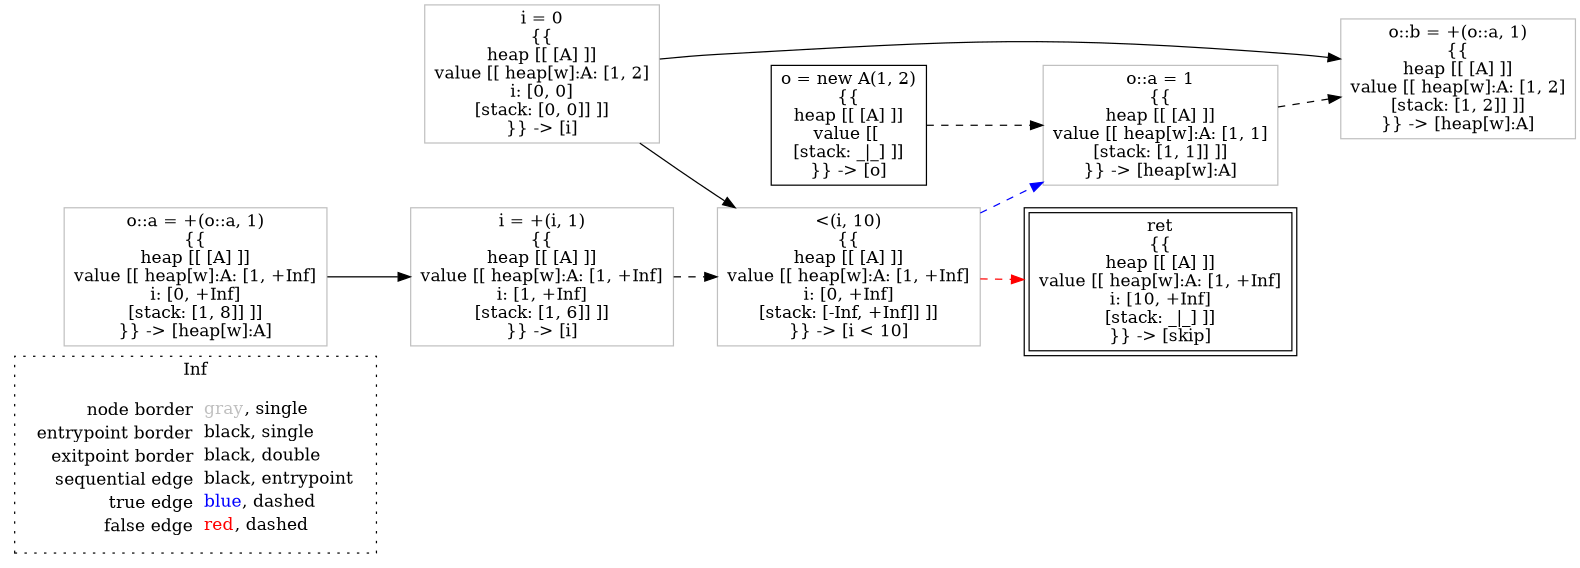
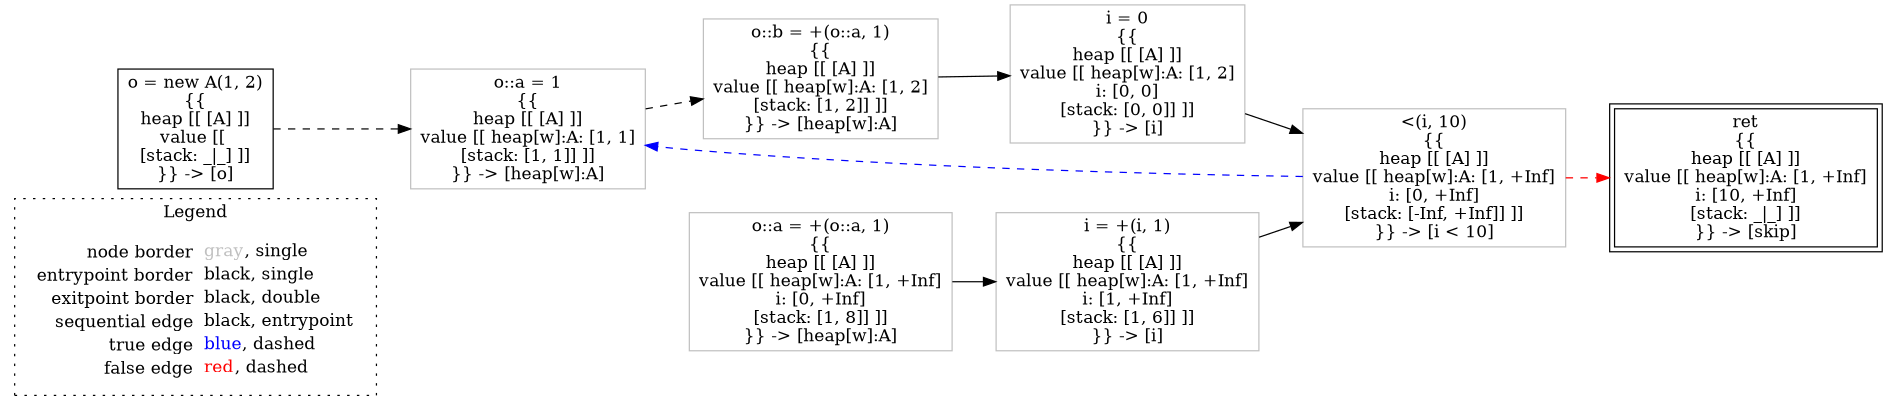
  digraph {
    rankdir=LR
    node [shape=rect color=gray]
    edge [color=black]
    n1 [label=<<table border="0" cellpadding="2" cellspacing="0" cellborder="0"><tr><td align="right">node border&nbsp;</td><td align="left"><font color="gray">gray</font>, single</td></tr><tr><td align="right">entrypoint border&nbsp;</td><td align="left"><font color="black">black</font>, single</td></tr><tr><td align="right">exitpoint border&nbsp;</td><td align="left"><font color="black">black</font>, double</td></tr><tr><td align="right">sequential edge&nbsp;</td><td align="left"><font color="black">black</font>, entrypoint</td></tr><tr><td align="right">true edge&nbsp;</td><td align="left"><font color="blue">blue</font>, dashed</td></tr><tr><td align="right">false edge&nbsp;</td><td align="left"><font color="red">red</font>, dashed</td></tr></table>> shape=plaintext color=""]
    n2 [color=black label=<o = new A(1, 2)<BR/>{{<BR/>heap [[ [A] ]]<BR/>value [[ <BR/>[stack: _|_] ]]<BR/>}} -&gt; [o]>]
    n3 [label=<o::a = 1<BR/>{{<BR/>heap [[ [A] ]]<BR/>value [[ heap[w]:A: [1, 1]<BR/>[stack: [1, 1]] ]]<BR/>}} -&gt; [heap[w]:A]>]
    n4 [label=<o::b = +(o::a, 1)<BR/>{{<BR/>heap [[ [A] ]]<BR/>value [[ heap[w]:A: [1, 2]<BR/>[stack: [1, 2]] ]]<BR/>}} -&gt; [heap[w]:A]>]
    n5 [label=<&lt;(i, 10)<BR/>{{<BR/>heap [[ [A] ]]<BR/>value [[ heap[w]:A: [1, +Inf]<BR/>i: [0, +Inf]<BR/>[stack: [-Inf, +Inf]] ]]<BR/>}} -&gt; [i &lt; 10]>]
    n6 [color=black label=<ret<BR/>{{<BR/>heap [[ [A] ]]<BR/>value [[ heap[w]:A: [1, +Inf]<BR/>i: [10, +Inf]<BR/>[stack: _|_] ]]<BR/>}} -&gt; [skip]> peripheries=2]
    n7 [label=<o::a = +(o::a, 1)<BR/>{{<BR/>heap [[ [A] ]]<BR/>value [[ heap[w]:A: [1, +Inf]<BR/>i: [0, +Inf]<BR/>[stack: [1, 8]] ]]<BR/>}} -&gt; [heap[w]:A]>]
    n8 [label=<i = +(i, 1)<BR/>{{<BR/>heap [[ [A] ]]<BR/>value [[ heap[w]:A: [1, +Inf]<BR/>i: [1, +Inf]<BR/>[stack: [1, 6]] ]]<BR/>}} -&gt; [i]>]
    n9 [label=<i = 0<BR/>{{<BR/>heap [[ [A] ]]<BR/>value [[ heap[w]:A: [1, 2]<BR/>i: [0, 0]<BR/>[stack: [0, 0]] ]]<BR/>}} -&gt; [i]>]
    subgraph cluster_1 {
-     label=Inf
+     label=Legend
      style=dotted
      n1
    }
    n2 -> n3 [style=dashed]
    n3 -> n4 [style=dashed]
-   n9 -> n4
+   n4 -> n9
    n5 -> n3 [color=blue style=dashed]
    n5 -> n6 [color=red style=dashed]
    n7 -> n8
-   n8 -> n5 [style=dashed]
+   n8 -> n5
    n9 -> n5
  }
